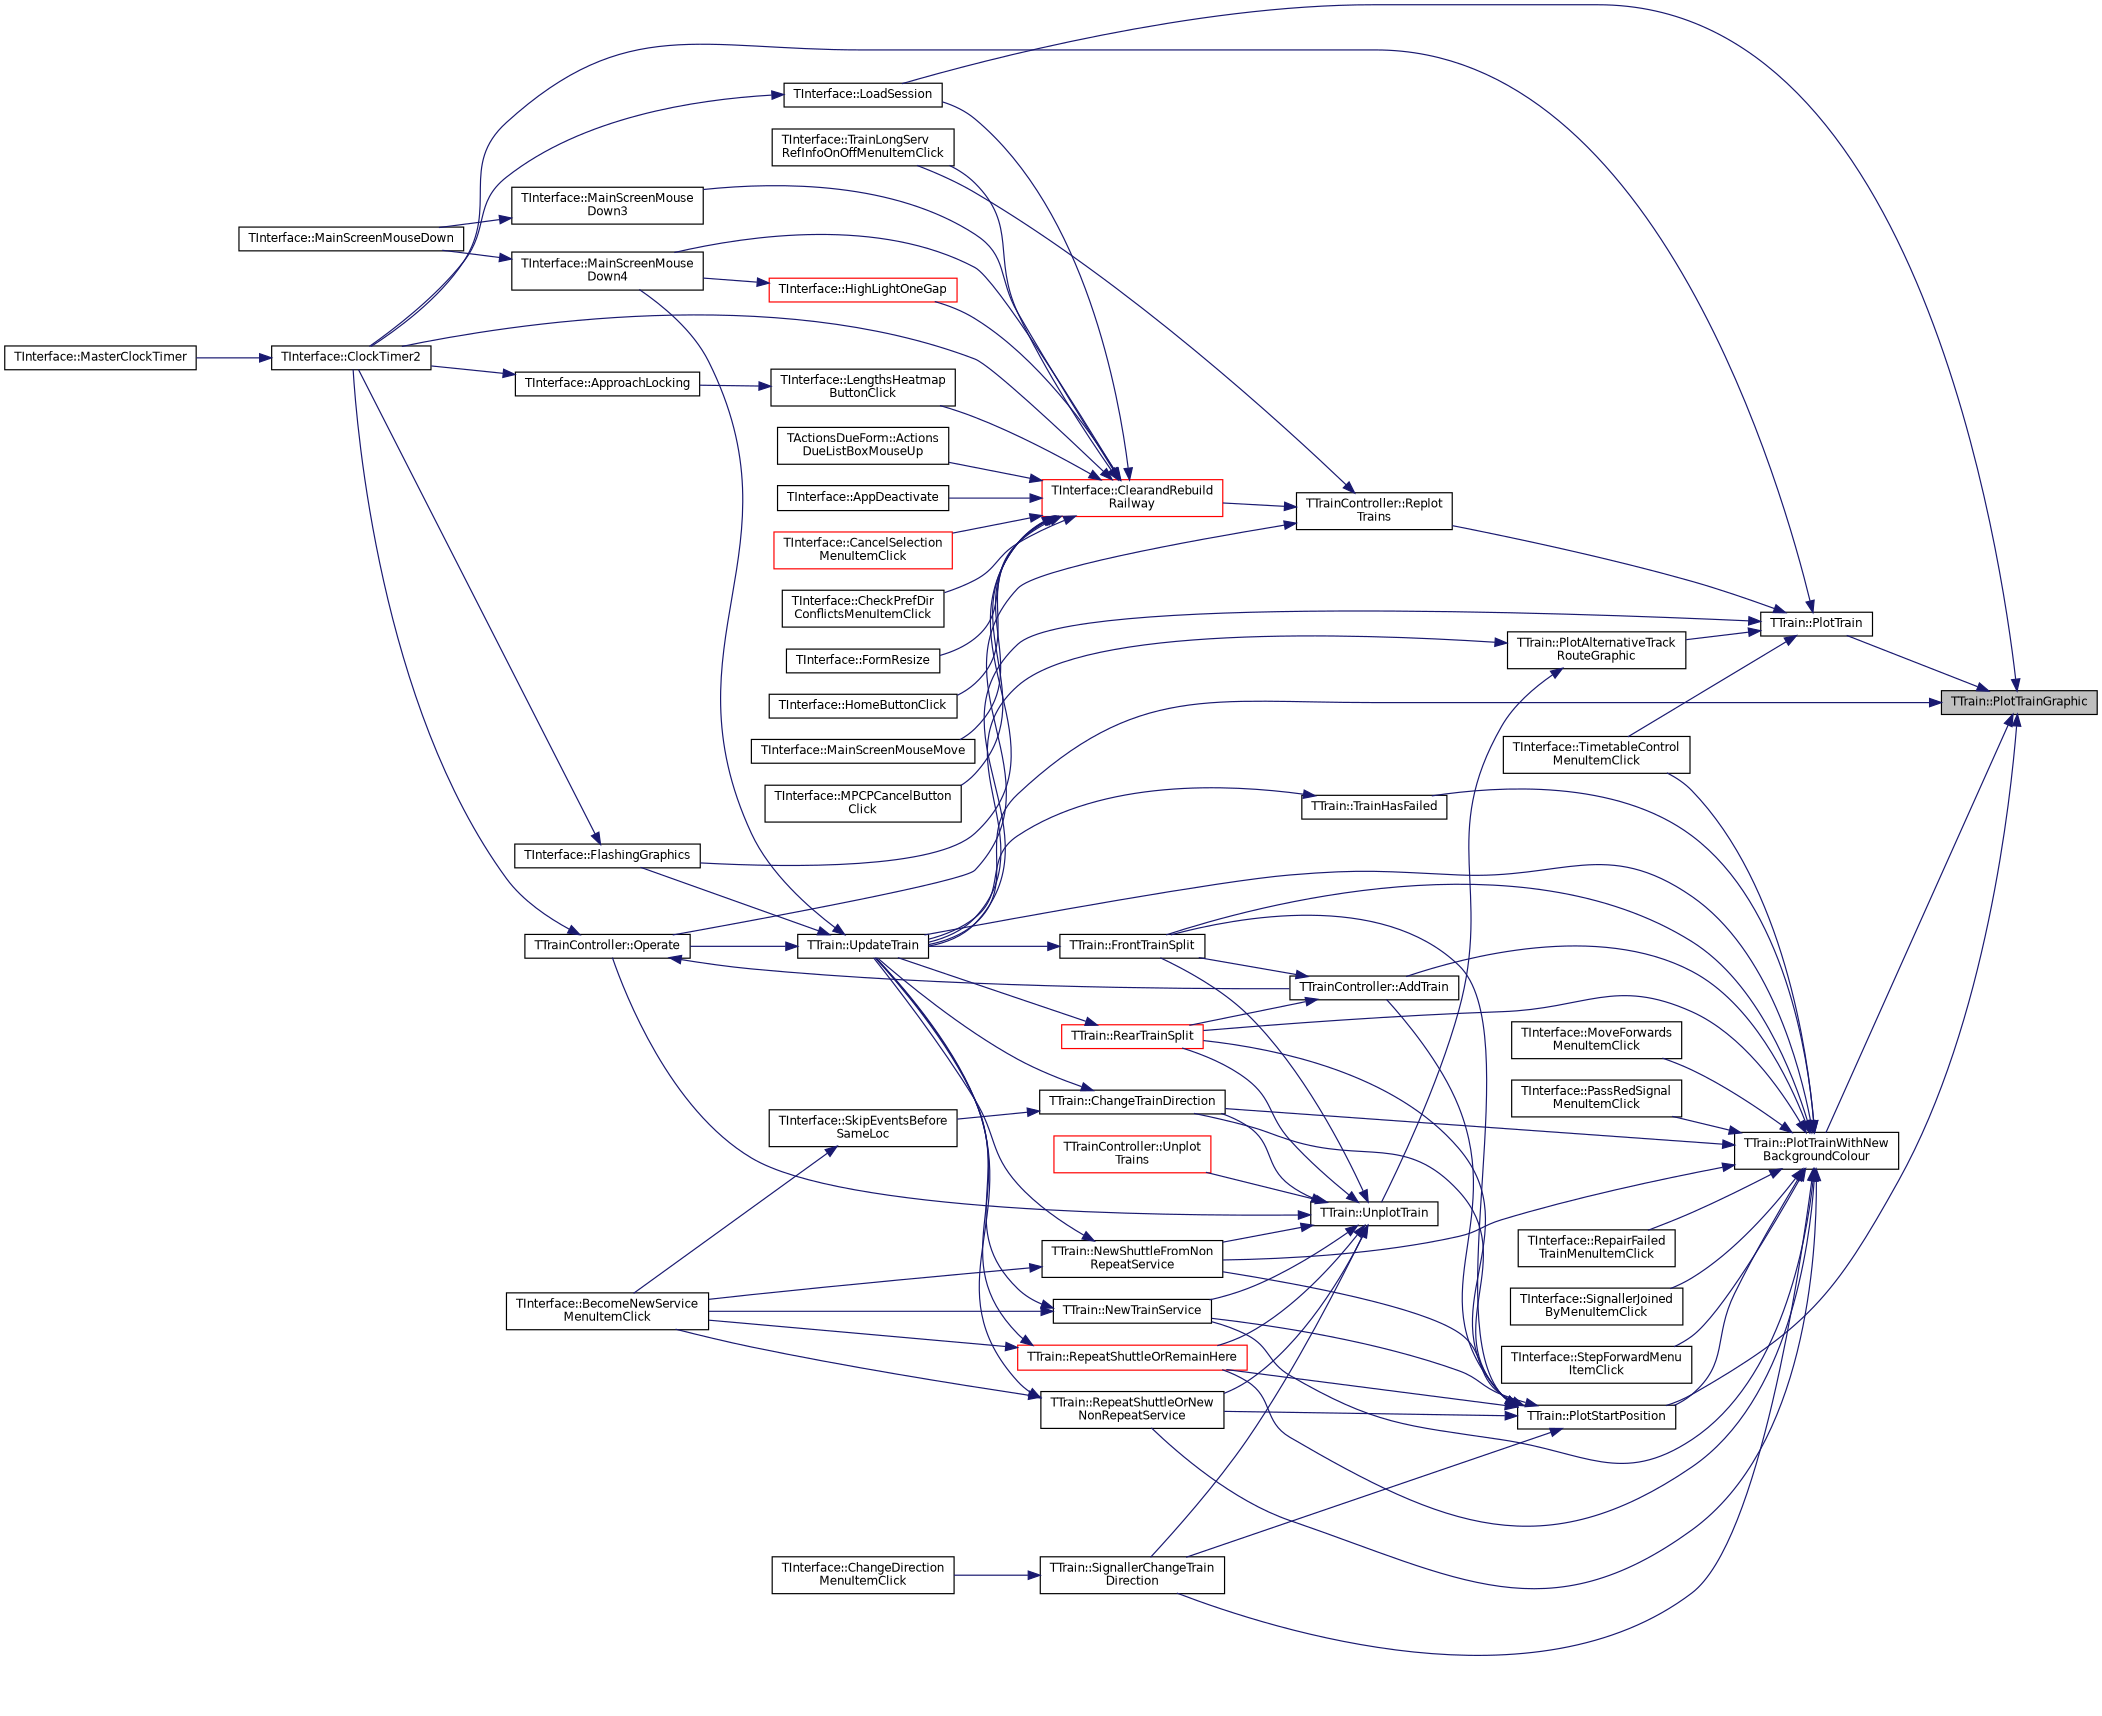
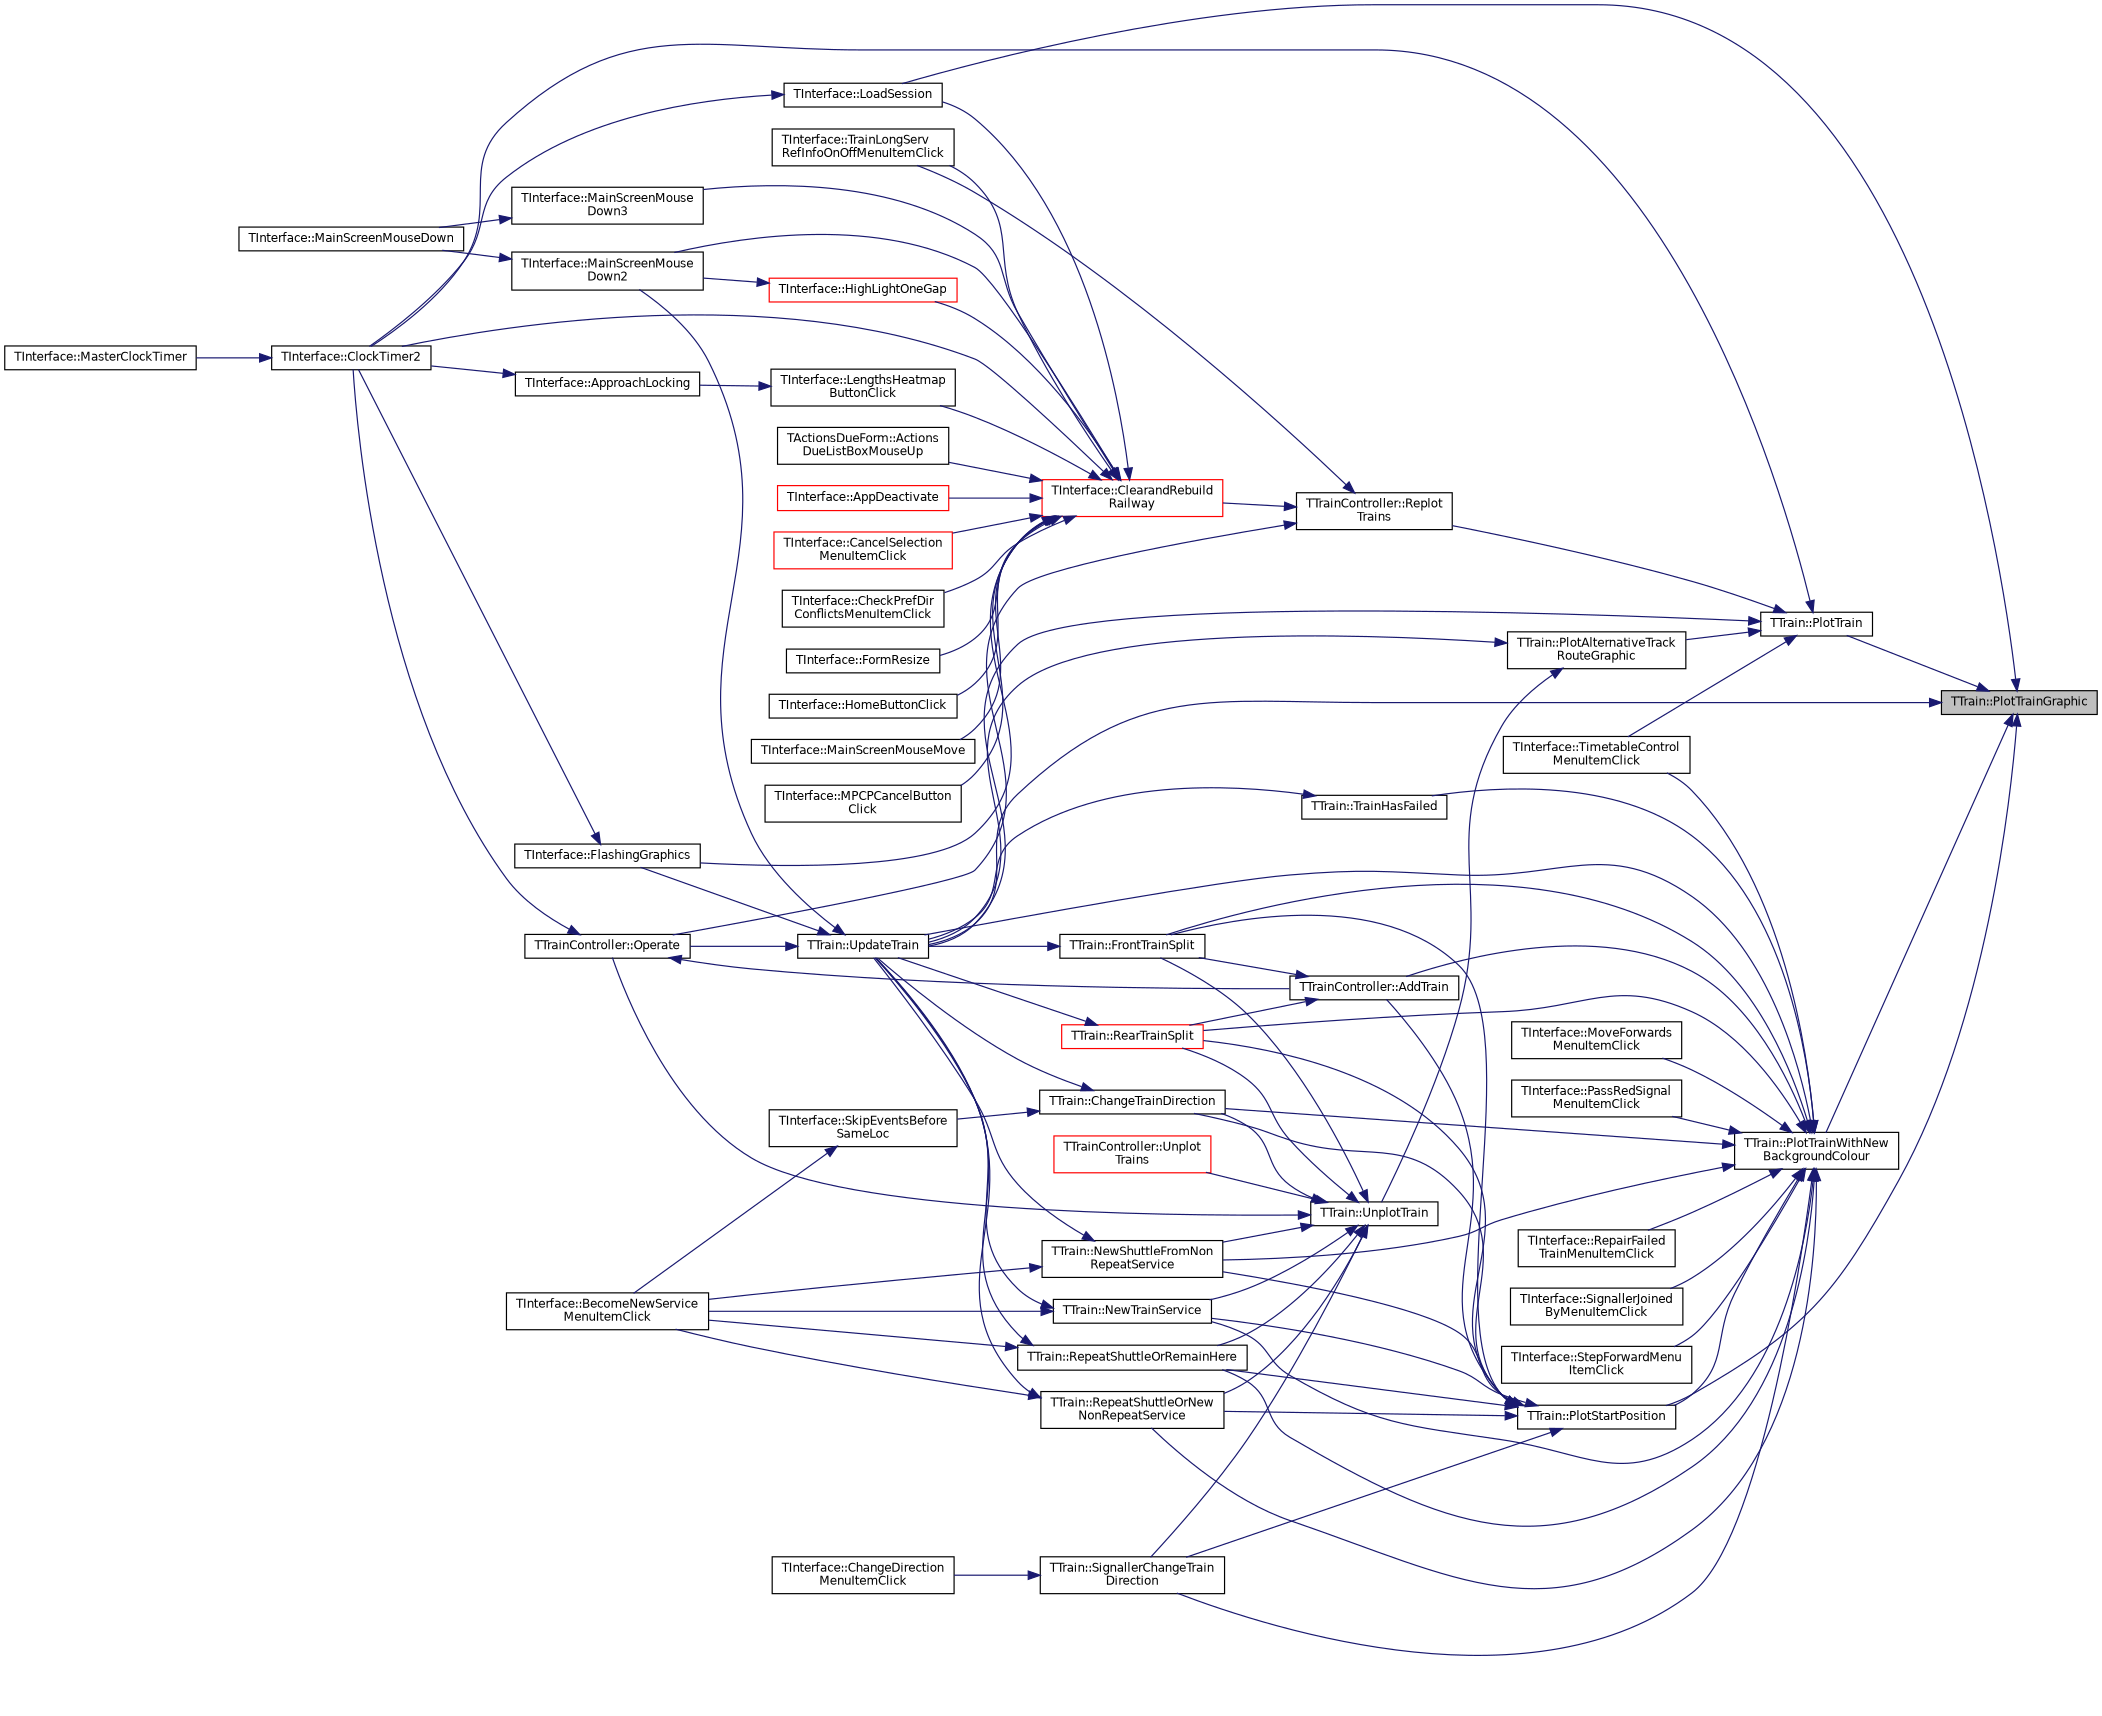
  digraph {
    rankdir=RL
    node [color=black fillcolor=white fontname=Helvetica fontsize=10 shape=record style=filled]
    edge [color=midnightblue dir=back fontname=Helvetica fontsize=10 labelfontname=Helvetica labelfontsize=10 style=solid]
    n1 [fillcolor=grey75 fontcolor=black height=0.2 label="TTrain::PlotTrainGraphic" width=0.4]
    n2 [height=0.2 label="TInterface::LoadSession" width=0.4]
    n3 [height=0.2 label="TTrain::PlotStartPosition" width=0.4]
    n4 [height=0.2 label="TTrain::UpdateTrain" width=0.4]
    n5 [height=0.2 label="TTrain::PlotTrain" width=0.4]
    n6 [height=0.2 label="TTrain::PlotTrainWithNew\lBackgroundColour" width=0.4]
    n7 [height=0.2 label="TInterface::ClockTimer2" width=0.4]
    n8 [height=0.2 label="TTrainController::AddTrain" width=0.4]
    n9 [height=0.2 label="TTrain::FrontTrainSplit" width=0.4]
    n10 [color=red height=0.2 label="TTrain::RearTrainSplit" width=0.4]
    n11 [height=0.2 label="TTrain::ChangeTrainDirection" width=0.4]
    n12 [height=0.2 label="TTrain::NewShuttleFromNon\lRepeatService" width=0.4]
    n13 [height=0.2 label="TTrain::NewTrainService" width=0.4]
    n14 [height=0.2 label="TTrain::RepeatShuttleOrNew\lNonRepeatService" width=0.4]
-   n15 [color=red height=0.2 label="TTrain::RepeatShuttleOrRemainHere" width=0.4]
+   n15 [height=0.2 label="TTrain::RepeatShuttleOrRemainHere" width=0.4]
    n16 [height=0.2 label="TTrain::SignallerChangeTrain\lDirection" width=0.4]
    n17 [height=0.2 label="TTrainController::Operate" width=0.4]
    n18 [height=0.2 label="TInterface::FlashingGraphics" width=0.4]
-   n19 [height=0.2 label="TInterface::MainScreenMouse\lDown4" width=0.4]
+   n19 [height=0.2 label="TInterface::MainScreenMouse\lDown2" width=0.4]
    n20 [height=0.2 label="TTrain::PlotAlternativeTrack\lRouteGraphic" width=0.4]
    n21 [height=0.2 label="TTrainController::Replot\lTrains" width=0.4]
    n22 [height=0.2 label="TInterface::TimetableControl\lMenuItemClick" width=0.4]
    n23 [height=0.2 label="TInterface::MoveForwards\lMenuItemClick" width=0.4]
    n24 [height=0.2 label="TInterface::PassRedSignal\lMenuItemClick" width=0.4]
    n25 [height=0.2 label="TInterface::RepairFailed\lTrainMenuItemClick" width=0.4]
    n26 [height=0.2 label="TInterface::SignallerJoined\lByMenuItemClick" width=0.4]
    n27 [height=0.2 label="TInterface::StepForwardMenu\lItemClick" width=0.4]
    n28 [height=0.2 label="TTrain::TrainHasFailed" width=0.4]
    n29 [height=0.2 label="TInterface::MasterClockTimer" width=0.4]
    n30 [height=0.2 label="TInterface::SkipEventsBefore\lSameLoc" width=0.4]
    n31 [height=0.2 label="TInterface::BecomeNewService\lMenuItemClick" width=0.4]
    n32 [height=0.2 label="TInterface::ChangeDirection\lMenuItemClick" width=0.4]
    n33 [height=0.2 label="TInterface::MainScreenMouseDown" width=0.4]
    n34 [height=0.2 label="TTrain::UnplotTrain" width=0.4]
    n35 [color=red height=0.2 label="TInterface::ClearandRebuild\lRailway" width=0.4]
    n36 [height=0.2 label="TInterface::TrainLongServ\lRefInfoOnOffMenuItemClick" width=0.4]
    n37 [color=red height=0.2 label="TTrainController::Unplot\lTrains" width=0.4]
    n38 [height=0.2 label="TActionsDueForm::Actions\lDueListBoxMouseUp" width=0.4]
-   n39 [height=0.2 label="TInterface::AppDeactivate" width=0.4]
+   n39 [color=red height=0.2 label="TInterface::AppDeactivate" width=0.4]
    n40 [color=red height=0.2 label="TInterface::CancelSelection\lMenuItemClick" width=0.4]
    n41 [height=0.2 label="TInterface::CheckPrefDir\lConflictsMenuItemClick" width=0.4]
    n42 [height=0.2 label="TInterface::FormResize" width=0.4]
    n43 [color=red height=0.2 label="TInterface::HighLightOneGap" width=0.4]
    n44 [height=0.2 label="TInterface::HomeButtonClick" width=0.4]
    n45 [height=0.2 label="TInterface::LengthsHeatmap\lButtonClick" width=0.4]
    n46 [height=0.2 label="TInterface::MainScreenMouse\lDown3" width=0.4]
    n47 [height=0.2 label="TInterface::MainScreenMouseMove" width=0.4]
    n48 [height=0.2 label="TInterface::MPCPCancelButton\lClick" width=0.4]
    n49 [height=0.2 label="TInterface::ApproachLocking" width=0.4]
    n1 -> n2
    n1 -> n3
    n1 -> n4
    n1 -> n5
    n1 -> n6
    n2 -> n7
    n3 -> n8
    n3 -> n9
    n3 -> n10
    n3 -> n11
    n3 -> n12
    n3 -> n13
    n3 -> n14
    n3 -> n15
    n3 -> n16
    n4 -> n17
    n4 -> n18
    n4 -> n19
    n5 -> n4
    n5 -> n7
    n5 -> n20
    n5 -> n21
    n5 -> n22
    n6 -> n3
    n6 -> n4
    n6 -> n8
    n6 -> n9
    n6 -> n10
    n6 -> n11
    n6 -> n12
    n6 -> n13
    n6 -> n14
    n6 -> n15
    n6 -> n16
    n6 -> n22
    n6 -> n23
    n6 -> n24
    n6 -> n25
    n6 -> n26
    n6 -> n27
    n6 -> n28
    n7 -> n29
    n8 -> n9
    n8 -> n10
    n9 -> n4
    n10 -> n4
    n11 -> n4
    n11 -> n30
    n12 -> n4
    n12 -> n31
    n13 -> n4
    n13 -> n31
    n14 -> n4
    n14 -> n31
    n15 -> n4
    n15 -> n31
    n16 -> n32
    n17 -> n7
    n17 -> n8
    n18 -> n7
    n19 -> n33
    n20 -> n4
    n20 -> n34
    n21 -> n17
    n21 -> n35
    n21 -> n36
    n28 -> n4
    n30 -> n31
    n34 -> n9
    n34 -> n10
    n34 -> n11
    n34 -> n12
    n34 -> n13
    n34 -> n14
    n34 -> n15
    n34 -> n16
    n34 -> n17
    n34 -> n37
    n35 -> n2
    n35 -> n7
    n35 -> n18
    n35 -> n19
    n35 -> n36
    n35 -> n38
    n35 -> n39
    n35 -> n40
    n35 -> n41
    n35 -> n42
    n35 -> n43
    n35 -> n44
    n35 -> n45
    n35 -> n46
    n35 -> n47
    n35 -> n48
    n43 -> n19
    n45 -> n49
    n46 -> n33
    n49 -> n7
  }
